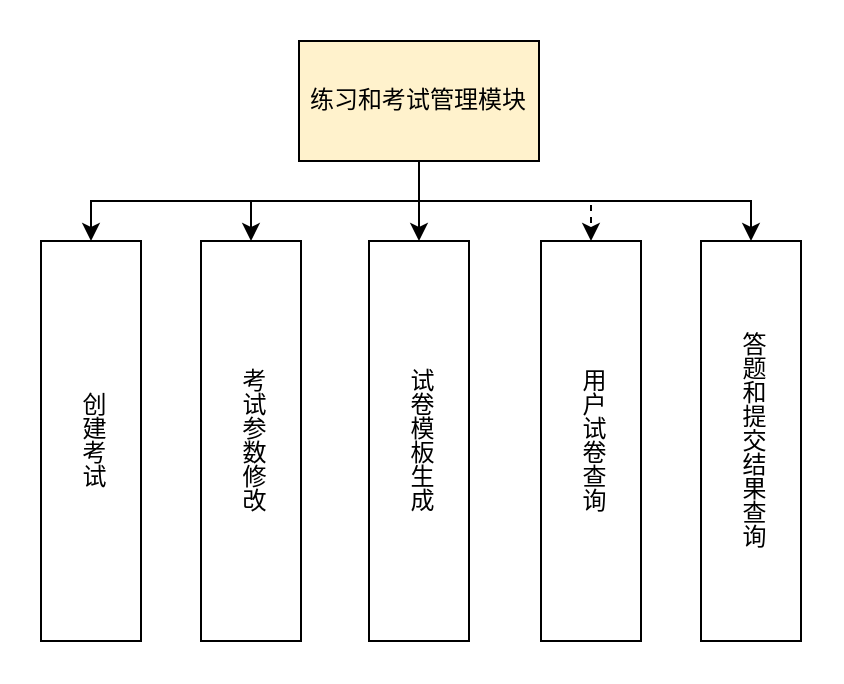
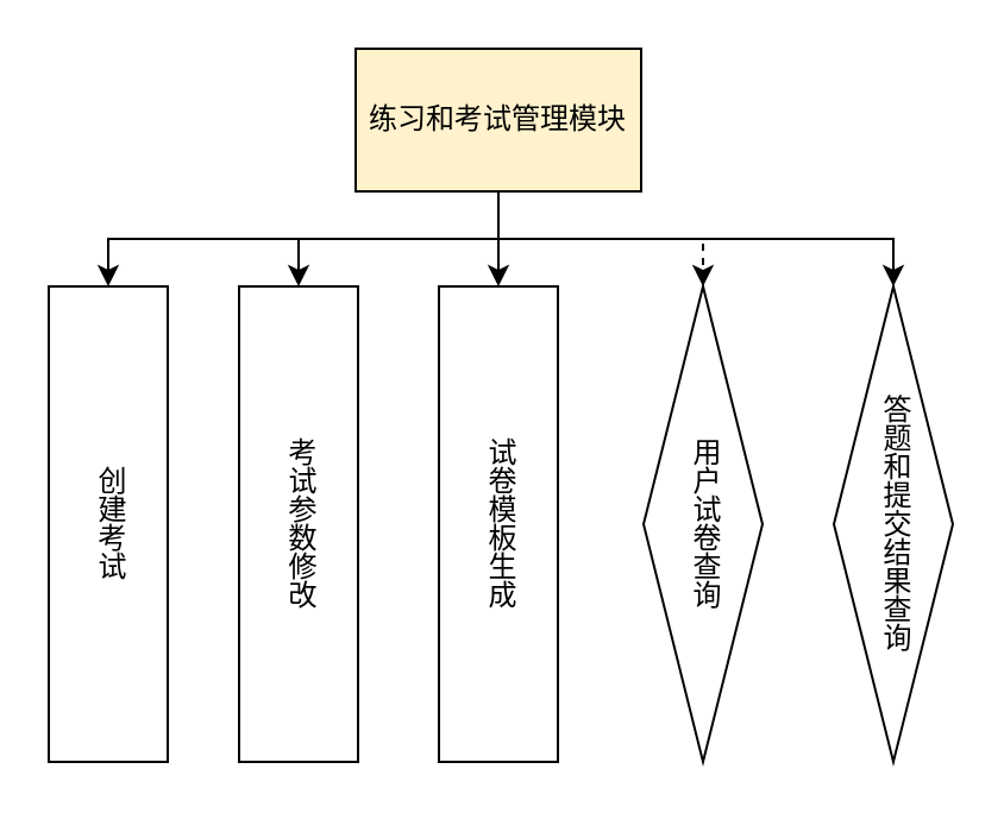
  <mxCell id="0" />
  <mxCell id="1" parent="0" />
  <mxCell id="2" style="edgeStyle=orthogonalEdgeStyle;rounded=0;orthogonalLoop=1;jettySize=auto;html=1;exitX=0.5;exitY=1;exitDx=0;exitDy=0;" edge="1" parent="1" source="7" target="8"><mxGeometry relative="1" as="geometry" /></mxCell>
  <mxCell id="3" style="edgeStyle=orthogonalEdgeStyle;rounded=0;orthogonalLoop=1;jettySize=auto;html=1;exitX=0.5;exitY=1;exitDx=0;exitDy=0;" edge="1" parent="1" source="7" target="9"><mxGeometry relative="1" as="geometry" /></mxCell>
  <mxCell id="4" style="edgeStyle=orthogonalEdgeStyle;rounded=0;orthogonalLoop=1;jettySize=auto;html=1;exitX=0.5;exitY=1;exitDx=0;exitDy=0;" edge="1" parent="1" source="7" target="10"><mxGeometry relative="1" as="geometry" /></mxCell>
  <mxCell id="5" style="edgeStyle=orthogonalEdgeStyle;rounded=0;orthogonalLoop=1;jettySize=auto;html=1;exitX=0.5;exitY=1;exitDx=0;exitDy=0;dashed=1;" edge="1" parent="1" source="7" target="11"><mxGeometry relative="1" as="geometry" /></mxCell>
  <mxCell id="6" style="edgeStyle=orthogonalEdgeStyle;rounded=0;orthogonalLoop=1;jettySize=auto;html=1;exitX=0.5;exitY=1;exitDx=0;exitDy=0;entryX=0.5;entryY=0;entryDx=0;entryDy=0;" edge="1" parent="1" source="7" target="12"><mxGeometry relative="1" as="geometry" /></mxCell>
  <mxCell id="7" value="练习和考试管理模块" style="rounded=0;whiteSpace=wrap;html=1;fillColor=#fff2cc;" vertex="1" parent="1"><mxGeometry x="149" y="20" width="120" height="60" as="geometry" /></mxCell>
  <mxCell id="8" value="创建考试" style="rounded=0;whiteSpace=wrap;html=1;textDirection=vertical-lr;" vertex="1" parent="1"><mxGeometry x="20" y="120" width="50" height="200" as="geometry" /></mxCell>
  <mxCell id="9" value="考试参数修改" style="rounded=0;whiteSpace=wrap;html=1;textDirection=vertical-lr;" vertex="1" parent="1"><mxGeometry x="100" y="120" width="50" height="200" as="geometry" /></mxCell>
  <mxCell id="10" value="试卷模板生成" style="rounded=0;whiteSpace=wrap;html=1;textDirection=vertical-lr;" vertex="1" parent="1"><mxGeometry x="184" y="120" width="50" height="200" as="geometry" /></mxCell>
- <mxCell id="11" value="用户试卷查询" style="rounded=0;whiteSpace=wrap;html=1;textDirection=vertical-lr;" vertex="1" parent="1"><mxGeometry x="270" y="120" width="50" height="200" as="geometry" /></mxCell>
- <mxCell id="12" value="答题和提交结果查询" style="rounded=0;whiteSpace=wrap;html=1;textDirection=vertical-lr;" vertex="1" parent="1"><mxGeometry x="350" y="120" width="50" height="200" as="geometry" /></mxCell>
+ <mxCell id="11" value="用户试卷查询" style="rhombus;whiteSpace=wrap;html=1;textDirection=vertical-lr;" vertex="1" parent="1"><mxGeometry x="270" y="120" width="50" height="200" as="geometry" /></mxCell>
+ <mxCell id="12" value="答题和提交结果查询" style="rhombus;whiteSpace=wrap;html=1;textDirection=vertical-lr;" vertex="1" parent="1"><mxGeometry x="350" y="120" width="50" height="200" as="geometry" /></mxCell>
